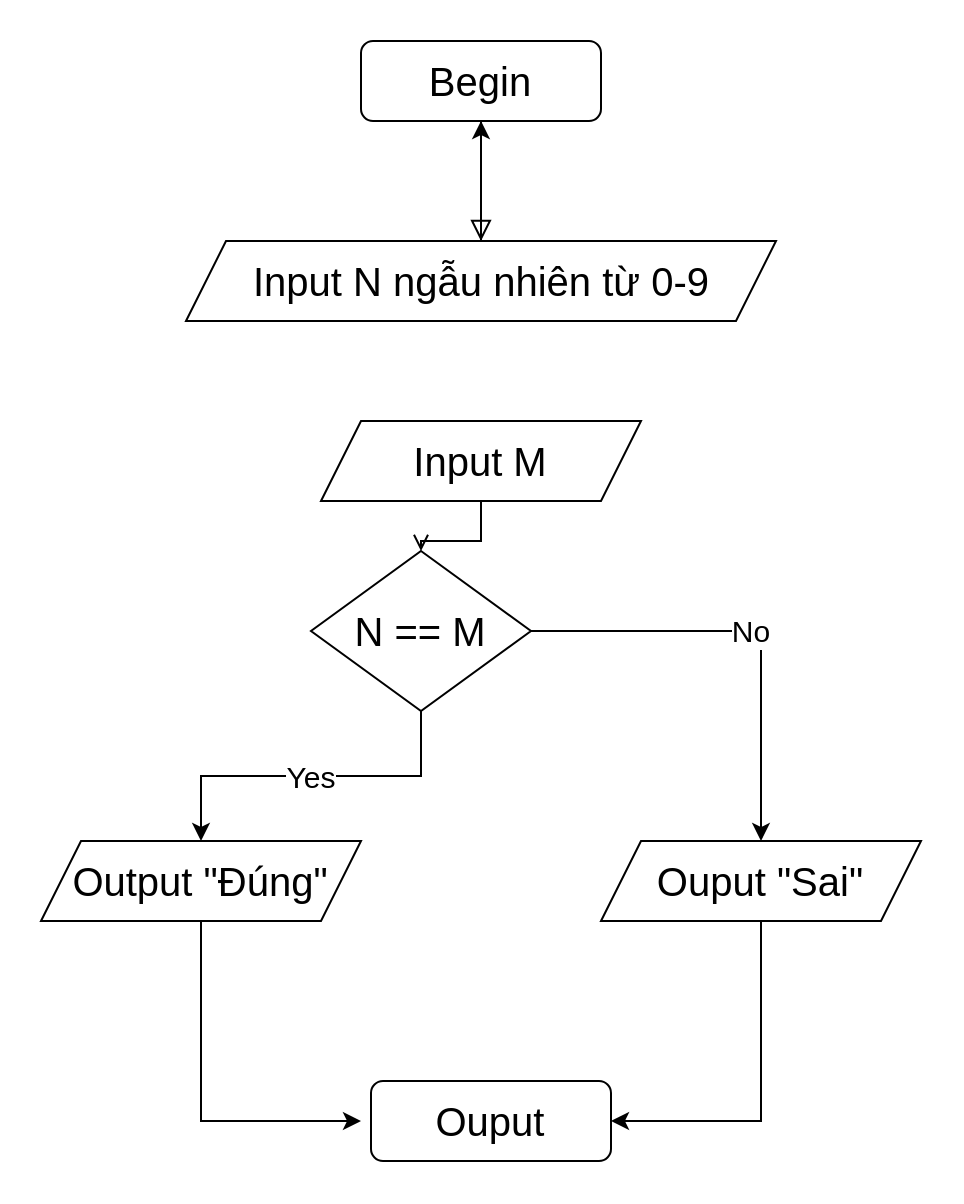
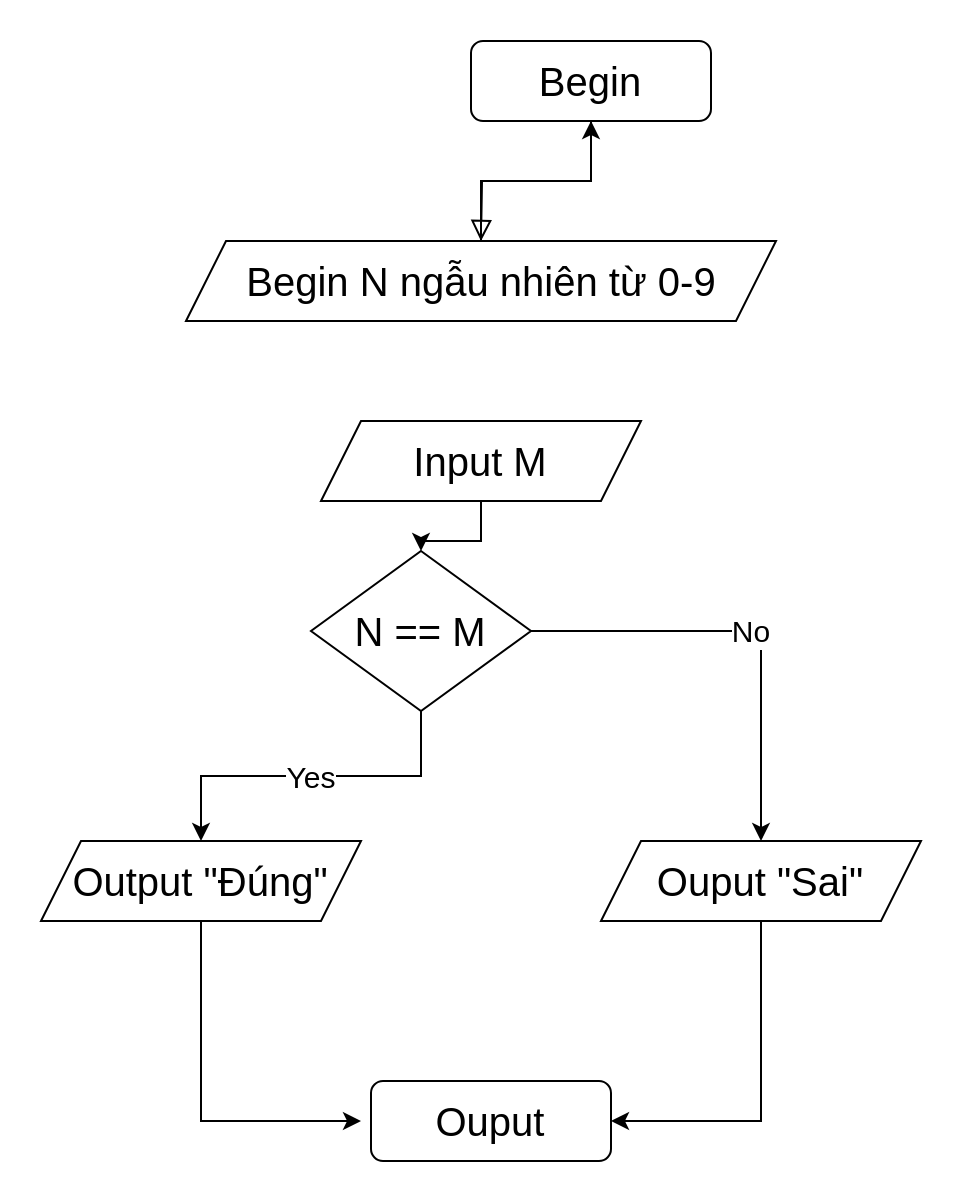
  <mxCell id="0" />
  <mxCell id="1" parent="0" />
  <mxCell id="2" value="" style="rounded=0;html=1;jettySize=auto;orthogonalLoop=1;fontSize=11;endArrow=block;endFill=0;endSize=8;strokeWidth=1;shadow=0;labelBackgroundColor=none;edgeStyle=orthogonalEdgeStyle;" parent="1" source="3" edge="1"><mxGeometry relative="1" as="geometry"><mxPoint x="240" y="120" as="targetPoint" /></mxGeometry></mxCell>
- <mxCell id="3" value="Begin" style="rounded=1;whiteSpace=wrap;html=1;fontSize=20;glass=0;strokeWidth=1;shadow=0;" parent="1" vertex="1"><mxGeometry x="180" y="20" width="120" height="40" as="geometry" /></mxCell>
+ <mxCell id="3" value="Begin" style="rounded=1;whiteSpace=wrap;html=1;fontSize=20;glass=0;strokeWidth=1;shadow=0;" parent="1" vertex="1"><mxGeometry x="235" y="20" width="120" height="40" as="geometry" /></mxCell>
  <mxCell id="4" style="edgeStyle=orthogonalEdgeStyle;rounded=0;orthogonalLoop=1;jettySize=auto;html=1;" edge="1" parent="1" source="5" target="3"><mxGeometry relative="1" as="geometry" /></mxCell>
- <mxCell id="5" value="Input N ngẫu nhiên từ 0-9" style="shape=parallelogram;perimeter=parallelogramPerimeter;whiteSpace=wrap;html=1;fixedSize=1;fontSize=20;" vertex="1" parent="1"><mxGeometry x="92.5" y="120" width="295" height="40" as="geometry" /></mxCell>
- <mxCell id="6" style="edgeStyle=orthogonalEdgeStyle;rounded=0;orthogonalLoop=1;jettySize=auto;html=1;entryX=0.5;entryY=0;entryDx=0;entryDy=0;endArrow=open;" edge="1" parent="1" source="7" target="10"><mxGeometry relative="1" as="geometry" /></mxCell>
+ <mxCell id="5" value="Begin N ngẫu nhiên từ 0-9" style="shape=parallelogram;perimeter=parallelogramPerimeter;whiteSpace=wrap;html=1;fixedSize=1;fontSize=20;" vertex="1" parent="1"><mxGeometry x="92.5" y="120" width="295" height="40" as="geometry" /></mxCell>
+ <mxCell id="6" style="edgeStyle=orthogonalEdgeStyle;rounded=0;orthogonalLoop=1;jettySize=auto;html=1;entryX=0.5;entryY=0;entryDx=0;entryDy=0;" edge="1" parent="1" source="7" target="10"><mxGeometry relative="1" as="geometry" /></mxCell>
  <mxCell id="7" value="Input M" style="shape=parallelogram;perimeter=parallelogramPerimeter;whiteSpace=wrap;html=1;fixedSize=1;fontSize=20;" vertex="1" parent="1"><mxGeometry x="160" y="210" width="160" height="40" as="geometry" /></mxCell>
  <mxCell id="8" value="Yes" style="edgeStyle=orthogonalEdgeStyle;rounded=0;orthogonalLoop=1;jettySize=auto;html=1;entryX=0.5;entryY=0;entryDx=0;entryDy=0;fontSize=15;" edge="1" parent="1" source="10" target="12"><mxGeometry relative="1" as="geometry" /></mxCell>
  <mxCell id="9" value="No" style="edgeStyle=orthogonalEdgeStyle;rounded=0;orthogonalLoop=1;jettySize=auto;html=1;entryX=0.5;entryY=0;entryDx=0;entryDy=0;fontSize=15;" edge="1" parent="1" source="10" target="14"><mxGeometry relative="1" as="geometry" /></mxCell>
  <mxCell id="10" value="N == M" style="rhombus;whiteSpace=wrap;html=1;fontSize=20;" vertex="1" parent="1"><mxGeometry x="155" y="275" width="110" height="80" as="geometry" /></mxCell>
  <mxCell id="11" style="edgeStyle=orthogonalEdgeStyle;rounded=0;orthogonalLoop=1;jettySize=auto;html=1;fontSize=15;" edge="1" parent="1" source="12"><mxGeometry relative="1" as="geometry"><mxPoint x="180" y="560" as="targetPoint" /><Array as="points"><mxPoint x="100" y="560" /></Array></mxGeometry></mxCell>
  <mxCell id="12" value="Output &quot;Đúng&quot;" style="shape=parallelogram;perimeter=parallelogramPerimeter;whiteSpace=wrap;html=1;fixedSize=1;fontSize=20;" vertex="1" parent="1"><mxGeometry x="20" y="420" width="160" height="40" as="geometry" /></mxCell>
  <mxCell id="13" style="edgeStyle=orthogonalEdgeStyle;rounded=0;orthogonalLoop=1;jettySize=auto;html=1;entryX=1;entryY=0.5;entryDx=0;entryDy=0;fontSize=15;" edge="1" parent="1" source="14" target="15"><mxGeometry relative="1" as="geometry" /></mxCell>
  <mxCell id="14" value="Ouput &quot;Sai&quot;" style="shape=parallelogram;perimeter=parallelogramPerimeter;whiteSpace=wrap;html=1;fixedSize=1;fontSize=20;" vertex="1" parent="1"><mxGeometry x="300" y="420" width="160" height="40" as="geometry" /></mxCell>
  <mxCell id="15" value="Ouput" style="rounded=1;whiteSpace=wrap;html=1;fontSize=20;" vertex="1" parent="1"><mxGeometry x="185" y="540" width="120" height="40" as="geometry" /></mxCell>
